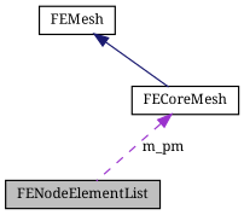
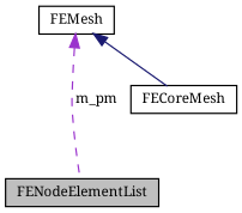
  digraph {
    fontname="Noto Serif"
    node [color=black fillcolor=white fontname="Noto Serif" fontsize=10 shape=record style=filled]
    edge [dir=back fontname="Noto Serif" fontsize=10 labelfontname=Helvetica labelfontsize=10]
    n1 [fillcolor=grey75 fontcolor=black height=0.2 label=FENodeElementList width=0.4]
    n2 [height=0.2 label=FEMesh width=0.4]
    n3 [height=0.2 label=FECoreMesh width=0.4]
-   n3 -> n1 [color=darkorchid3 label=" m_pm" style=dashed]
+   n2 -> n1 [color=darkorchid3 label=" m_pm" style=dashed]
    n2 -> n3 [color=midnightblue style=solid]
  }
